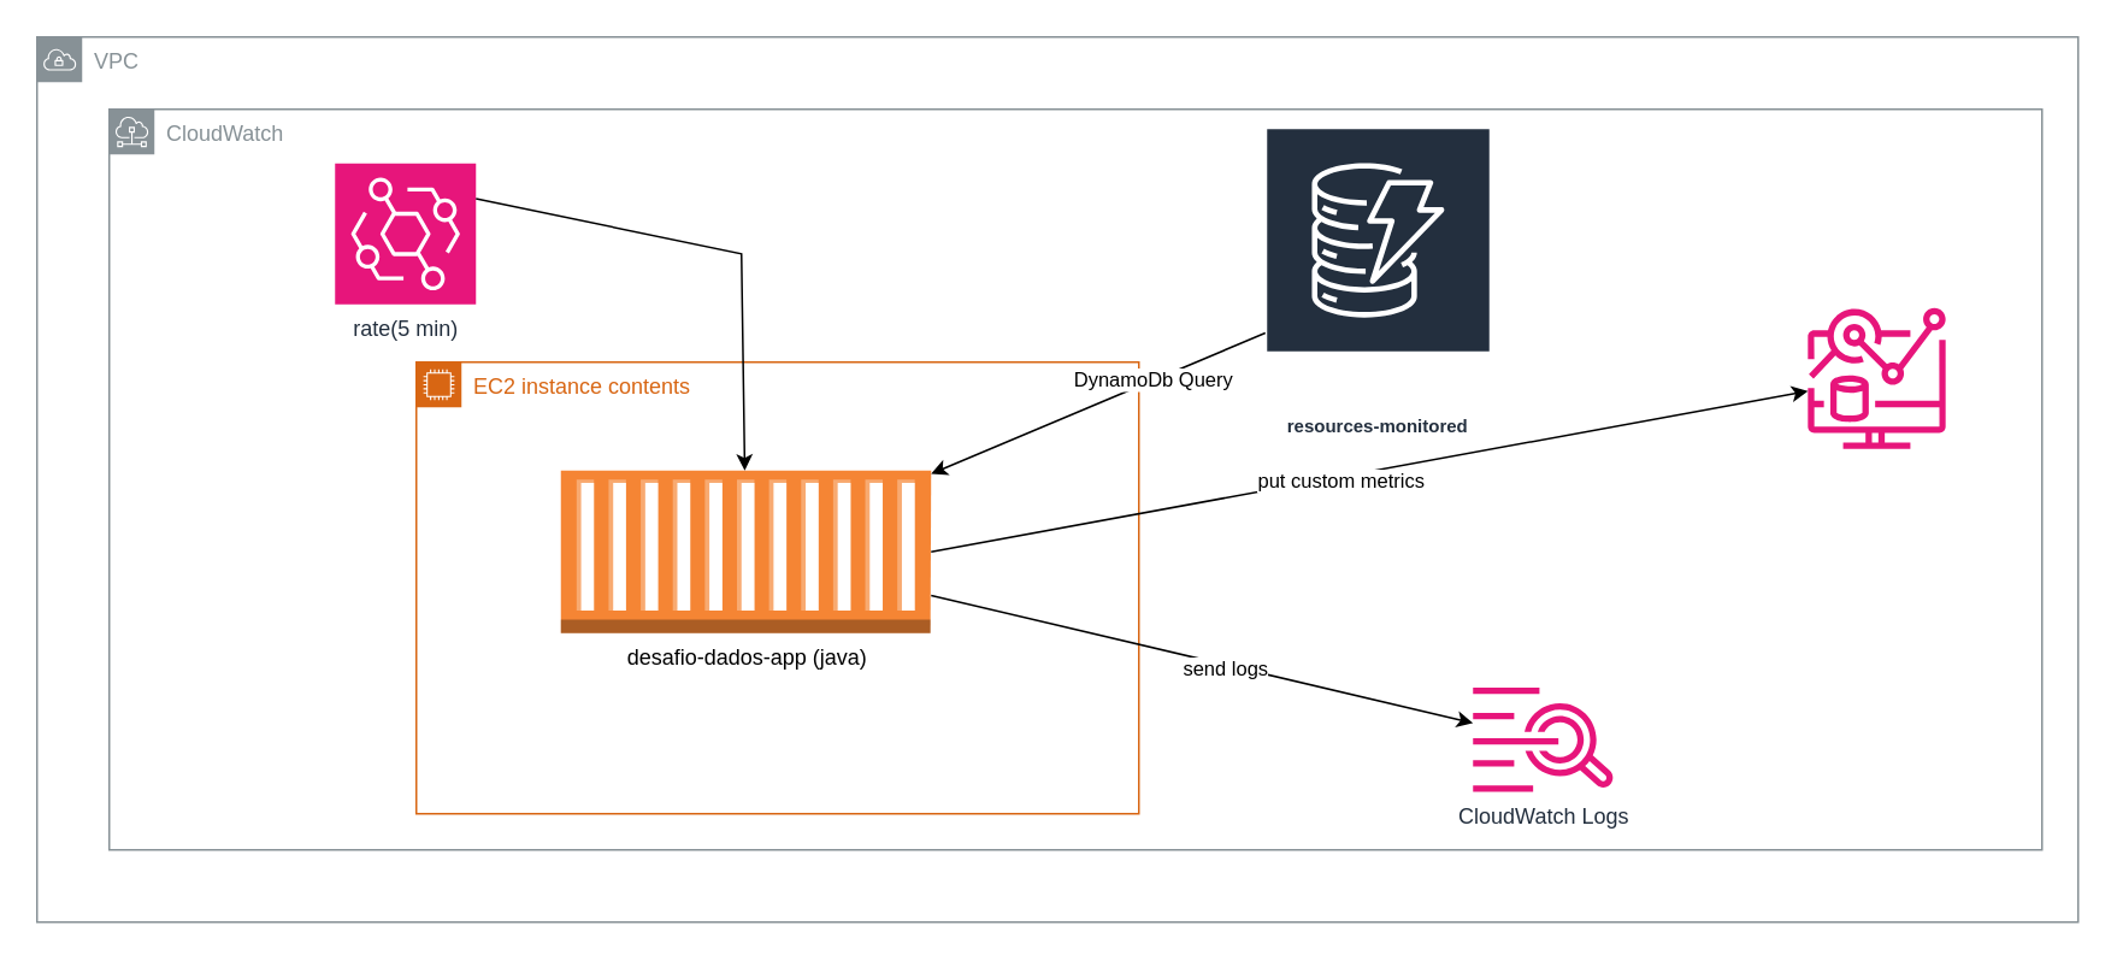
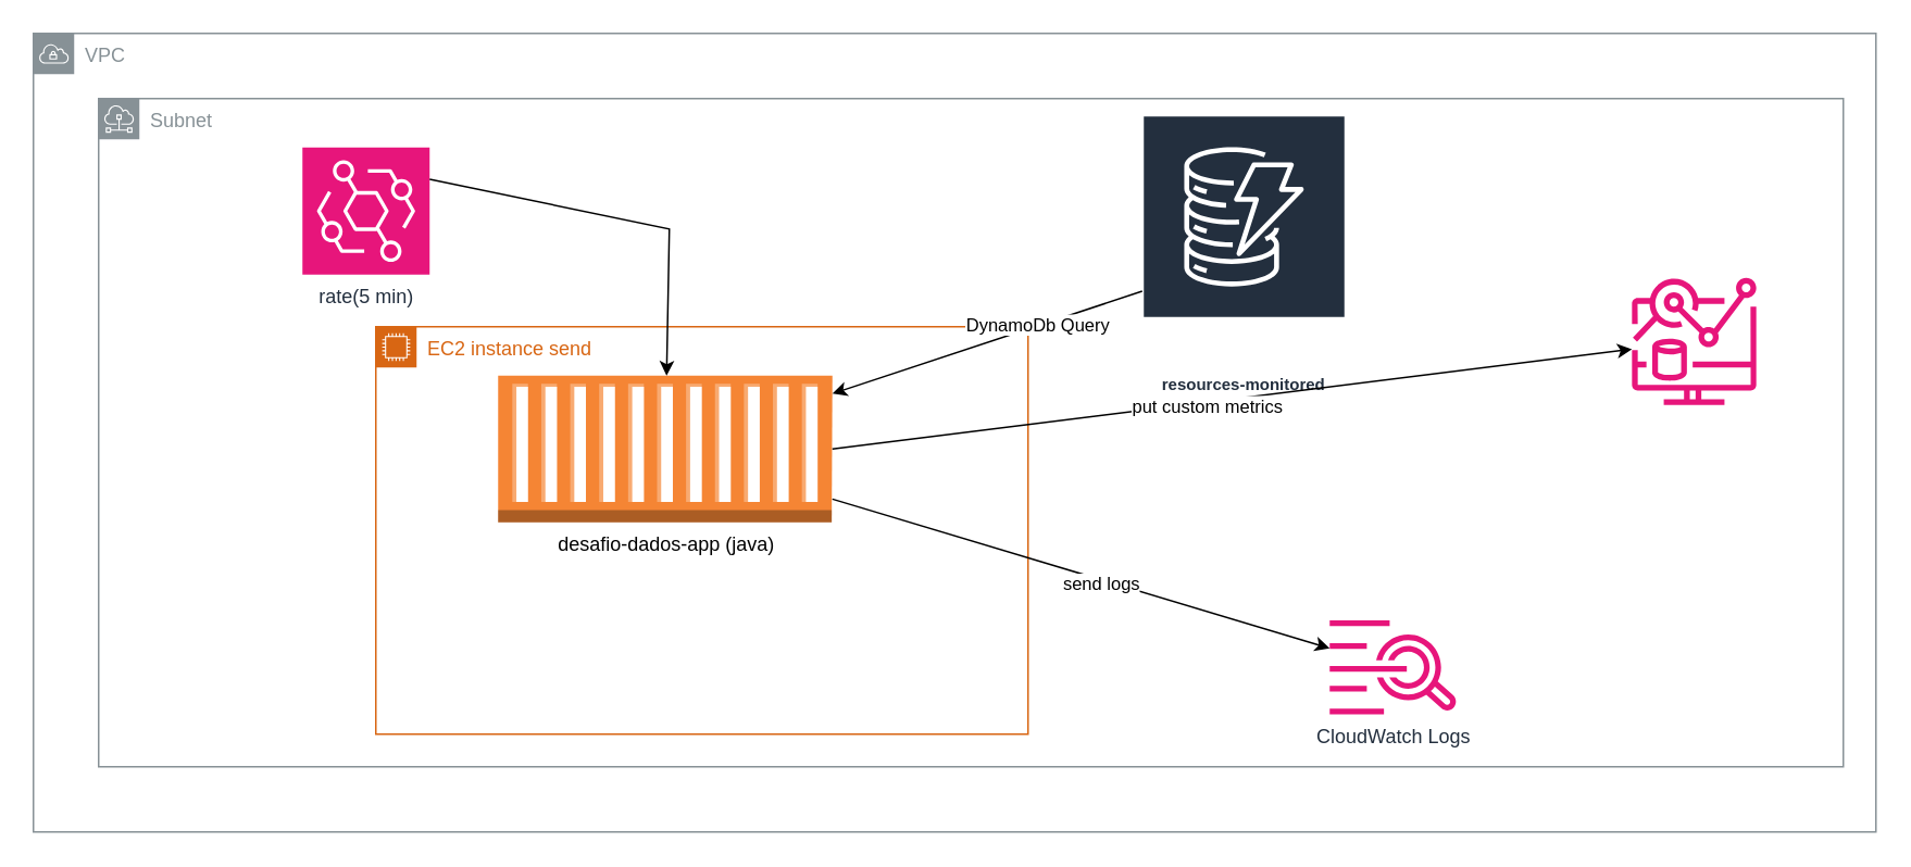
  <mxCell id="0" />
  <mxCell id="1" parent="0" />
  <mxCell id="2" value="VPC" style="sketch=0;outlineConnect=0;gradientColor=none;html=1;whiteSpace=wrap;fontSize=12;fontStyle=0;shape=mxgraph.aws4.group;grIcon=mxgraph.aws4.group_vpc;strokeColor=#879196;fillColor=none;verticalAlign=top;align=left;spacingLeft=30;fontColor=#879196;dashed=0;" vertex="1" parent="1"><mxGeometry y="20" width="1130" height="490" as="geometry" x="20" /></mxCell>
- <mxCell id="3" value="CloudWatch" style="sketch=0;outlineConnect=0;gradientColor=none;html=1;whiteSpace=wrap;fontSize=12;fontStyle=0;shape=mxgraph.aws4.group;grIcon=mxgraph.aws4.group_subnet;strokeColor=#879196;fillColor=none;verticalAlign=top;align=left;spacingLeft=30;fontColor=#879196;dashed=0;" vertex="1" parent="1"><mxGeometry x="60" y="60" width="1070" height="410" as="geometry" /></mxCell>
+ <mxCell id="3" value="Subnet" style="sketch=0;outlineConnect=0;gradientColor=none;html=1;whiteSpace=wrap;fontSize=12;fontStyle=0;shape=mxgraph.aws4.group;grIcon=mxgraph.aws4.group_subnet;strokeColor=#879196;fillColor=none;verticalAlign=top;align=left;spacingLeft=30;fontColor=#879196;dashed=0;" vertex="1" parent="1"><mxGeometry x="60" y="60" width="1070" height="410" as="geometry" /></mxCell>
  <mxCell id="4" value="rate(5 min)" style="sketch=0;points=[[0,0,0],[0.25,0,0],[0.5,0,0],[0.75,0,0],[1,0,0],[0,1,0],[0.25,1,0],[0.5,1,0],[0.75,1,0],[1,1,0],[0,0.25,0],[0,0.5,0],[0,0.75,0],[1,0.25,0],[1,0.5,0],[1,0.75,0]];outlineConnect=0;fontColor=#232F3E;fillColor=#E7157B;strokeColor=#ffffff;dashed=0;verticalLabelPosition=bottom;verticalAlign=top;align=center;html=1;fontSize=12;fontStyle=0;aspect=fixed;shape=mxgraph.aws4.resourceIcon;resIcon=mxgraph.aws4.eventbridge;" vertex="1" parent="1"><mxGeometry x="185" y="90" width="78" height="78" as="geometry" /></mxCell>
- <mxCell id="5" value="desafio-dados-app (java)" style="outlineConnect=0;dashed=0;verticalLabelPosition=bottom;verticalAlign=top;align=center;html=1;shape=mxgraph.aws3.ec2_compute_container;fillColor=#F58534;gradientColor=none;" vertex="1" parent="1"><mxGeometry x="310" y="260" width="205" height="90" as="geometry" /></mxCell>
+ <mxCell id="5" value="desafio-dados-app (java)" style="outlineConnect=0;dashed=0;verticalLabelPosition=bottom;verticalAlign=top;align=center;html=1;shape=mxgraph.aws3.ec2_compute_container;fillColor=#F58534;gradientColor=none;" vertex="1" parent="1"><mxGeometry x="305" y="230" width="205" height="90" as="geometry" /></mxCell>
  <mxCell id="6" value="resources-monitored" style="sketch=0;outlineConnect=0;fontColor=#232F3E;gradientColor=none;strokeColor=#ffffff;fillColor=#232F3E;dashed=0;verticalLabelPosition=middle;verticalAlign=bottom;align=center;html=1;whiteSpace=wrap;fontSize=10;fontStyle=1;spacing=3;shape=mxgraph.aws4.productIcon;prIcon=mxgraph.aws4.dynamodb;" vertex="1" parent="1"><mxGeometry x="700" y="70" width="125" height="175" as="geometry" /></mxCell>
  <mxCell id="7" value="" style="sketch=0;outlineConnect=0;fontColor=#232F3E;gradientColor=none;fillColor=#E7157B;strokeColor=none;dashed=0;verticalLabelPosition=bottom;verticalAlign=top;align=center;html=1;fontSize=12;fontStyle=0;aspect=fixed;pointerEvents=1;shape=mxgraph.aws4.cloudwatch_metrics_insights;" vertex="1" parent="1"><mxGeometry x="1000" y="170" width="77" height="78" as="geometry" /></mxCell>
  <mxCell id="8" value="CloudWatch Logs" style="sketch=0;outlineConnect=0;fontColor=#232F3E;gradientColor=none;fillColor=#E7157B;strokeColor=none;dashed=0;verticalLabelPosition=bottom;verticalAlign=top;align=center;html=1;fontSize=12;fontStyle=0;aspect=fixed;pointerEvents=1;shape=mxgraph.aws4.cloudwatch_logs;" vertex="1" parent="1"><mxGeometry x="815" y="380" width="78" height="58" as="geometry" /></mxCell>
- <mxCell id="9" value="EC2 instance contents" style="points=[[0,0],[0.25,0],[0.5,0],[0.75,0],[1,0],[1,0.25],[1,0.5],[1,0.75],[1,1],[0.75,1],[0.5,1],[0.25,1],[0,1],[0,0.75],[0,0.5],[0,0.25]];outlineConnect=0;gradientColor=none;html=1;whiteSpace=wrap;fontSize=12;fontStyle=0;container=1;pointerEvents=0;collapsible=0;recursiveResize=0;shape=mxgraph.aws4.group;grIcon=mxgraph.aws4.group_ec2_instance_contents;strokeColor=#D86613;fillColor=none;verticalAlign=top;align=left;spacingLeft=30;fontColor=#D86613;dashed=0;" vertex="1" parent="1"><mxGeometry x="230" y="200" width="400" height="250" as="geometry" /></mxCell>
+ <mxCell id="9" value="EC2 instance send" style="points=[[0,0],[0.25,0],[0.5,0],[0.75,0],[1,0],[1,0.25],[1,0.5],[1,0.75],[1,1],[0.75,1],[0.5,1],[0.25,1],[0,1],[0,0.75],[0,0.5],[0,0.25]];outlineConnect=0;gradientColor=none;html=1;whiteSpace=wrap;fontSize=12;fontStyle=0;container=1;pointerEvents=0;collapsible=0;recursiveResize=0;shape=mxgraph.aws4.group;grIcon=mxgraph.aws4.group_ec2_instance_contents;strokeColor=#D86613;fillColor=none;verticalAlign=top;align=left;spacingLeft=30;fontColor=#D86613;dashed=0;" vertex="1" parent="1"><mxGeometry x="230" y="200" width="400" height="250" as="geometry" /></mxCell>
  <mxCell id="10" value="" style="endArrow=classic;html=1;rounded=0;exitX=1;exitY=0.25;exitDx=0;exitDy=0;exitPerimeter=0;" edge="1" parent="1" source="4" target="5"><mxGeometry width="50" height="50" relative="1" as="geometry"><mxPoint x="440" y="350" as="sourcePoint" /><mxPoint x="490" y="300" as="targetPoint" /><Array as="points"><mxPoint x="410" y="140" /></Array></mxGeometry></mxCell>
  <mxCell id="11" value="" style="endArrow=classic;html=1;rounded=0;" edge="1" parent="1" source="6" target="5"><mxGeometry width="50" height="50" relative="1" as="geometry"><mxPoint x="440" y="350" as="sourcePoint" /><mxPoint x="490" y="300" as="targetPoint" /></mxGeometry></mxCell>
  <mxCell id="12" value="DynamoDb Query" style="edgeLabel;html=1;align=center;verticalAlign=middle;resizable=0;points=[];" vertex="1" connectable="0" parent="11"><mxGeometry x="-0.321" relative="1" as="geometry"><mxPoint y="-1" as="offset" /></mxGeometry></mxCell>
  <mxCell id="13" value="" style="endArrow=classic;html=1;rounded=0;exitX=1;exitY=0.5;exitDx=0;exitDy=0;exitPerimeter=0;" edge="1" parent="1" source="5" target="7"><mxGeometry width="50" height="50" relative="1" as="geometry"><mxPoint x="440" y="350" as="sourcePoint" /><mxPoint x="490" y="300" as="targetPoint" /></mxGeometry></mxCell>
  <mxCell id="14" value="put custom metrics" style="edgeLabel;html=1;align=center;verticalAlign=middle;resizable=0;points=[];" vertex="1" connectable="0" parent="13"><mxGeometry x="-0.066" y="-2" relative="1" as="geometry"><mxPoint as="offset" /></mxGeometry></mxCell>
  <mxCell id="15" value="" style="endArrow=classic;html=1;rounded=0;" edge="1" parent="1" source="5" target="8"><mxGeometry width="50" height="50" relative="1" as="geometry"><mxPoint x="440" y="350" as="sourcePoint" /><mxPoint x="490" y="300" as="targetPoint" /></mxGeometry></mxCell>
  <mxCell id="16" value="send logs" style="edgeLabel;html=1;align=center;verticalAlign=middle;resizable=0;points=[];" vertex="1" connectable="0" parent="15"><mxGeometry x="0.083" y="-2" relative="1" as="geometry"><mxPoint as="offset" /></mxGeometry></mxCell>
